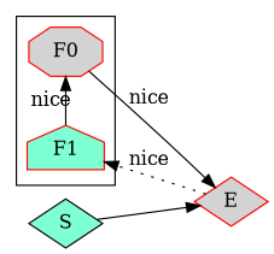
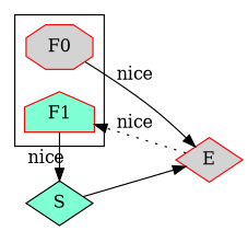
  digraph {
    rankdir=LR
    node [color=red fillcolor=lightgrey shape=diamond style=filled]
    F0 [shape=octagon]
    F1 [fillcolor=aquamarine shape=house]
    E
    S [color=black fillcolor=aquamarine]
    subgraph cluster_1 {
      F0
      F1
    }
    F0 -> E [label=nice]
-   F1 -> F0 [constraint=false label=nice style=filled]
+   F1 -> S [constraint=false label=nice style=filled]
    E -> F1 [constraint=false label=nice style=dotted]
    S -> E
  }
